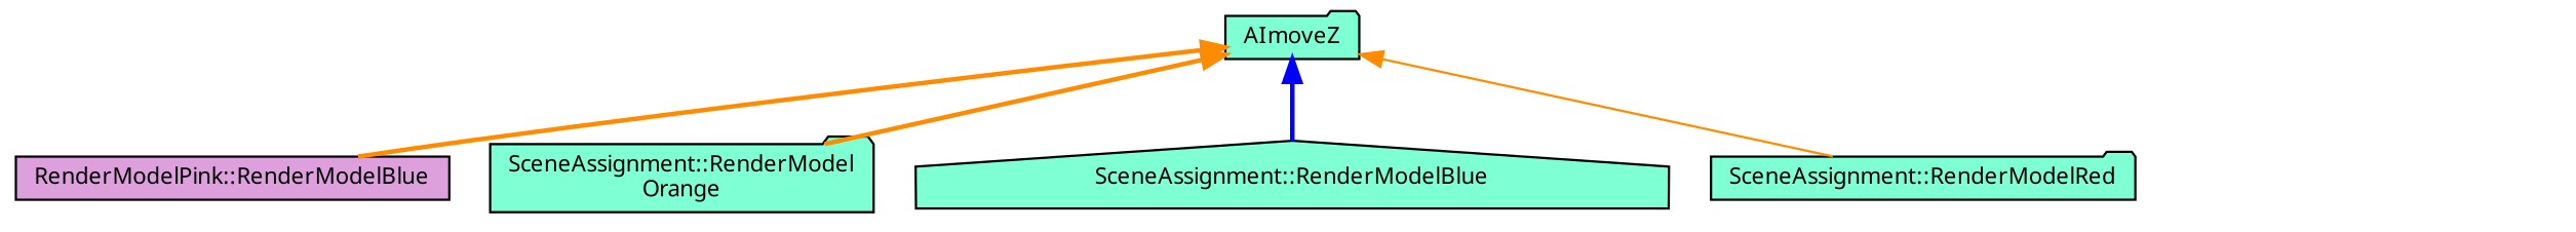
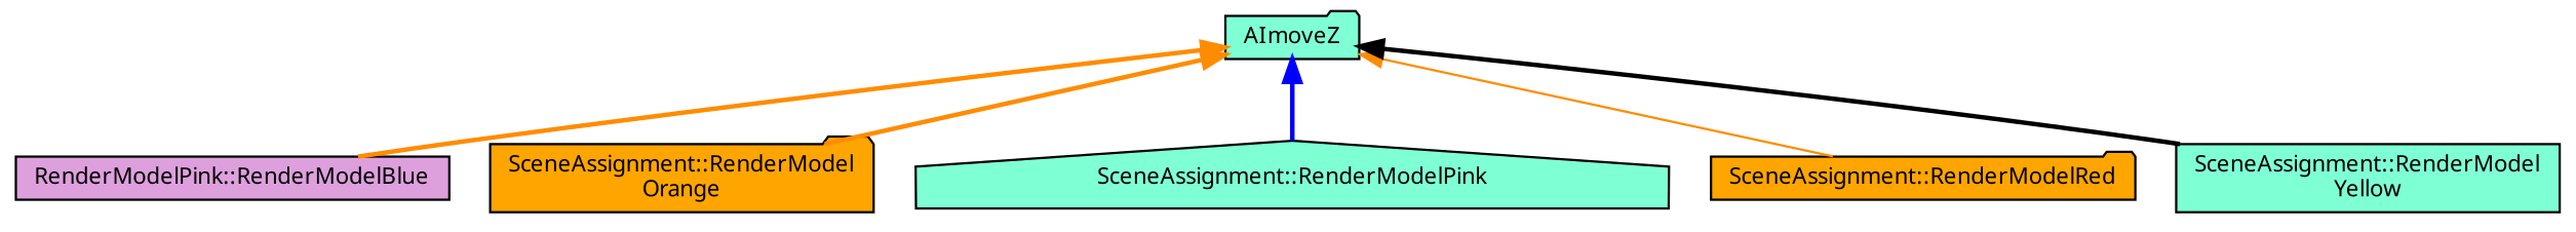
  digraph {
    fontname="Noto Sans"
    rankdir=TB
    node [color=black fillcolor=aquamarine fontname="Noto Sans" fontsize=10 shape=folder style=filled]
    edge [color=darkorange dir=back fontname="Noto Sans" fontsize=10 labelfontname=Helvetica labelfontsize=10 style=bold]
    n1 [fontcolor=black height=0.2 label=AImoveZ width=0.4]
    n2 [fillcolor=plum height=0.2 label="RenderModelPink::RenderModelBlue" shape=box width=0.4]
-   n3 [height=0.2 label="SceneAssignment::RenderModel\lOrange" width=0.4]
-   n4 [height=0.2 label="SceneAssignment::RenderModelBlue" shape=house width=0.4]
-   n5 [height=0.2 label="SceneAssignment::RenderModelRed" width=0.4]
+   n3 [fillcolor=orange height=0.2 label="SceneAssignment::RenderModel\lOrange" width=0.4]
+   n4 [height=0.2 label="SceneAssignment::RenderModelPink" shape=house width=0.4]
+   n5 [fillcolor=orange height=0.2 label="SceneAssignment::RenderModelRed" width=0.4]
+   n6 [height=0.2 label="SceneAssignment::RenderModel\lYellow" shape=box width=0.4]
    n1 -> n2
    n1 -> n3
    n1 -> n4 [color=blue]
    n1 -> n5 [style=solid]
+   n1 -> n6 [color=black]
  }
